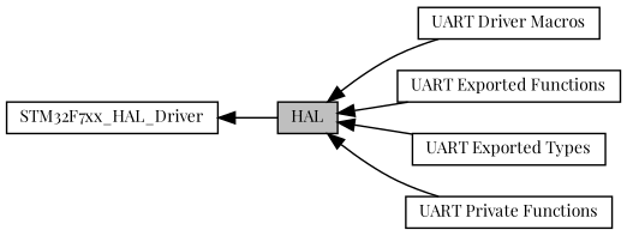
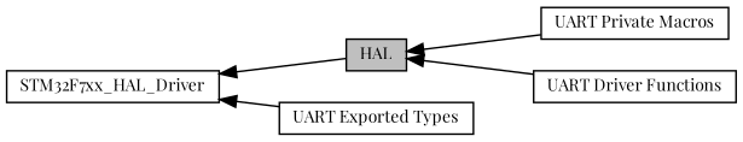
  digraph {
    fontname="Playfair Display"
    rankdir=LR
    node [color=black fillcolor=white fontname="Playfair Display" fontsize=10 shape=record style=filled]
    edge [dir=back fontname="Playfair Display" fontsize=10 labelfontname=Helvetica labelfontsize=10 shape=plaintext style=solid]
-   n1 [height=0.2 label="UART Driver Macros" width=0.4]
+   n1 [height=0.2 label="UART Private Macros" width=0.4]
    n2 [height=0.2 label=STM32F7xx_HAL_Driver width=0.4]
    n3 [fillcolor=grey75 fontcolor=black height=0.2 label=HAL width=0.4]
-   n4 [height=0.2 label="UART Exported Functions" width=0.4]
+   n4 [height=0.2 label="UART Driver Functions" width=0.4]
    n5 [height=0.2 label="UART Exported Types" width=0.4]
-   n6 [height=0.2 label="UART Private Functions" width=0.4]
    n2 -> n3
    n3 -> n1
    n3 -> n4
-   n3 -> n5
-   n3 -> n6
+   n2 -> n5
  }
